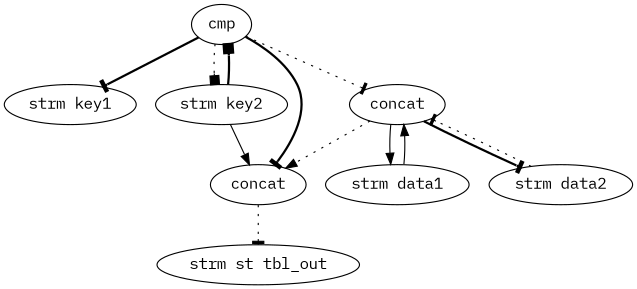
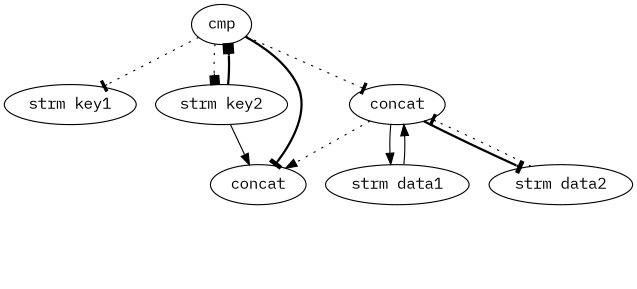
  digraph {
    fontname="IBM Plex Mono"
    node [fontname="IBM Plex Mono"]
    edge [arrowhead=tee fontname="IBM Plex Mono" style=dotted]
    n1 [label="strm key1"]
    n2 [label=cmp]
    n3 [label="strm key2"]
    n4 [label=concat]
    n5 [label=concat]
-   n6 [label="strm st tbl_out"]
    n7 [label="strm data1"]
    n8 [label="strm data2"]
-   n2 -> n1 [style=bold]
+   n2 -> n1
    n2 -> n3 [arrowhead=box]
    n2 -> n4 [style=bold]
    n2 -> n5
    n3 -> n2 [arrowhead=box style=bold]
    n3 -> n4 [arrowhead=normal style=solid]
-   n4 -> n6
    n5 -> n4 [arrowhead=normal]
    n5 -> n7 [arrowhead=normal style=solid]
    n5 -> n8 [style=bold]
    n7 -> n5 [arrowhead=normal style=solid]
    n8 -> n5
  }
